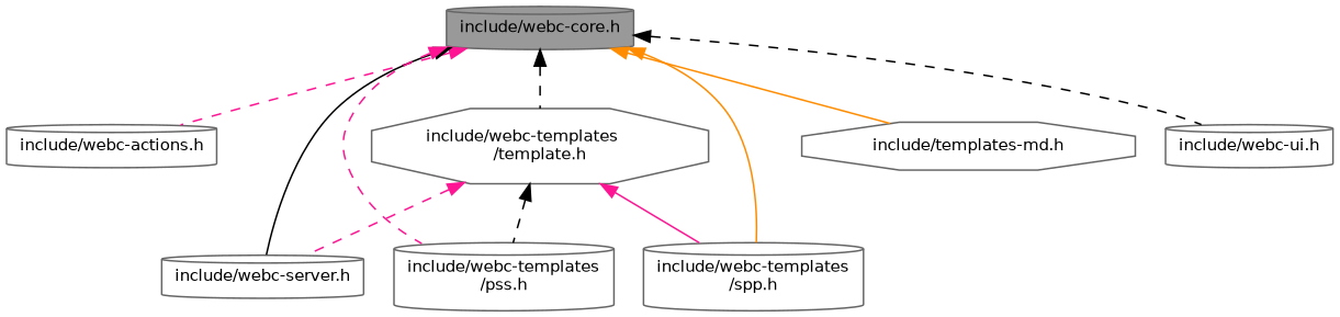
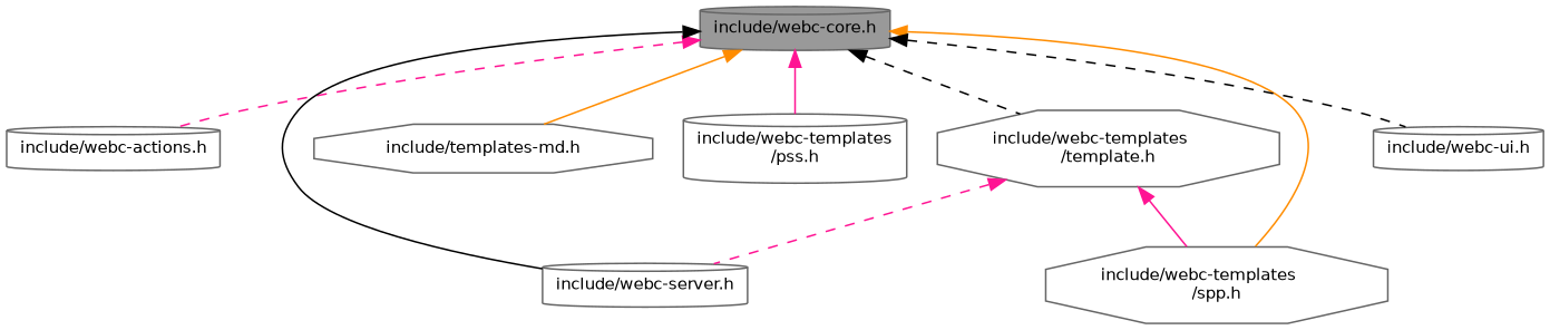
  digraph {
    node [color=grey40 fillcolor=white fontname=Helvetica fontsize=10 shape=cylinder style=filled]
    edge [color=deeppink dir=back fontname=Helvetica fontsize=10 labelfontname=Helvetica labelfontsize=10 style=dashed]
    n1 [color=gray40 fillcolor=grey60 fontcolor=black height=0.2 label="include/webc-core.h" width=0.4]
    n2 [height=0.2 label="include/webc-actions.h" width=0.4]
    n3 [height=0.2 label="include/webc-server.h" width=0.4]
    n4 [height=0.2 label="include/templates-md.h" shape=octagon width=0.4]
    n5 [height=0.2 label="include/webc-templates\l/pss.h" width=0.4]
-   n6 [height=0.2 label="include/webc-templates\l/spp.h" width=0.4]
+   n6 [height=0.2 label="include/webc-templates\l/spp.h" shape=octagon width=0.4]
    n7 [height=0.2 label="include/webc-templates\l/template.h" shape=octagon width=0.4]
    n8 [height=0.2 label="include/webc-ui.h" width=0.4]
    n1 -> n2
    n1 -> n3 [color=black style=solid]
    n1 -> n4 [color=darkorange style=solid]
-   n1 -> n5
+   n1 -> n5 [style=solid]
    n1 -> n6 [color=darkorange style=solid]
    n1 -> n7 [color=black]
    n1 -> n8 [color=black]
    n7 -> n3
-   n7 -> n5 [color=black]
    n7 -> n6 [style=solid]
  }
